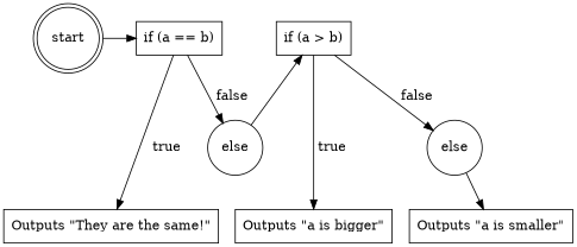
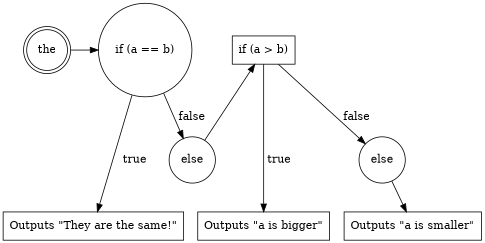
  digraph {
    node [shape=box]
-   start [shape=doublecircle]
-   n2 [label="if (a == b)"]
+   start [shape=doublecircle label=the]
+   n2 [label="if (a == b)" shape=circle]
    n3 [label="if (a > b)"]
    n4 [label=else shape=circle]
    n5 [label=else shape=circle]
    n6 [label="Outputs \"They are the same!\""]
    n7 [label="Outputs \"a is bigger\""]
    n8 [label="Outputs \"a is smaller\""]
    subgraph sub_1 {
      rank=same
      start
      n2
      n3
    }
    subgraph sub_2 {
      rank=same
      n4
      n5
    }
    subgraph sub_3 {
      rank=same
      n6
      n7
      n8
    }
    start -> n2
    n2 -> n4 [label=" false"]
    n2 -> n6 [label=" true"]
    n3 -> n5 [label=" false"]
    n3 -> n7 [label=" true"]
    n4 -> n3
    n5 -> n8
  }
